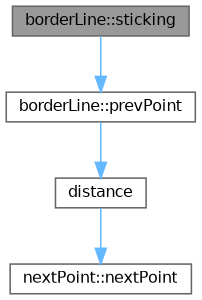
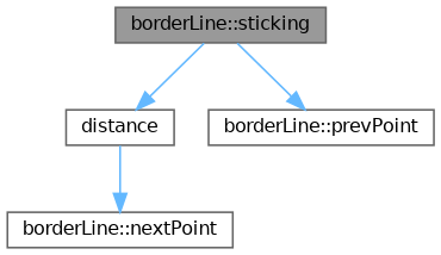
  digraph {
    rankdir=TB
    node [color=grey40 fillcolor=white fontname=Helvetica fontsize=10 shape=box style=filled]
    edge [color=steelblue1 fontname=Helvetica fontsize=10 labelfontname=Helvetica labelfontsize=10 style=solid]
    n1 [color=gray40 fillcolor=grey60 fontcolor=black height=0.2 label="borderLine::sticking" width=0.4]
    n2 [height=0.2 label=distance width=0.4]
    n3 [height=0.2 label="borderLine::prevPoint" width=0.4]
-   n4 [height=0.2 label="nextPoint::nextPoint" width=0.4]
-   n3 -> n2
+   n4 [height=0.2 label="borderLine::nextPoint" width=0.4]
+   n1 -> n2
    n1 -> n3
    n2 -> n4
  }
